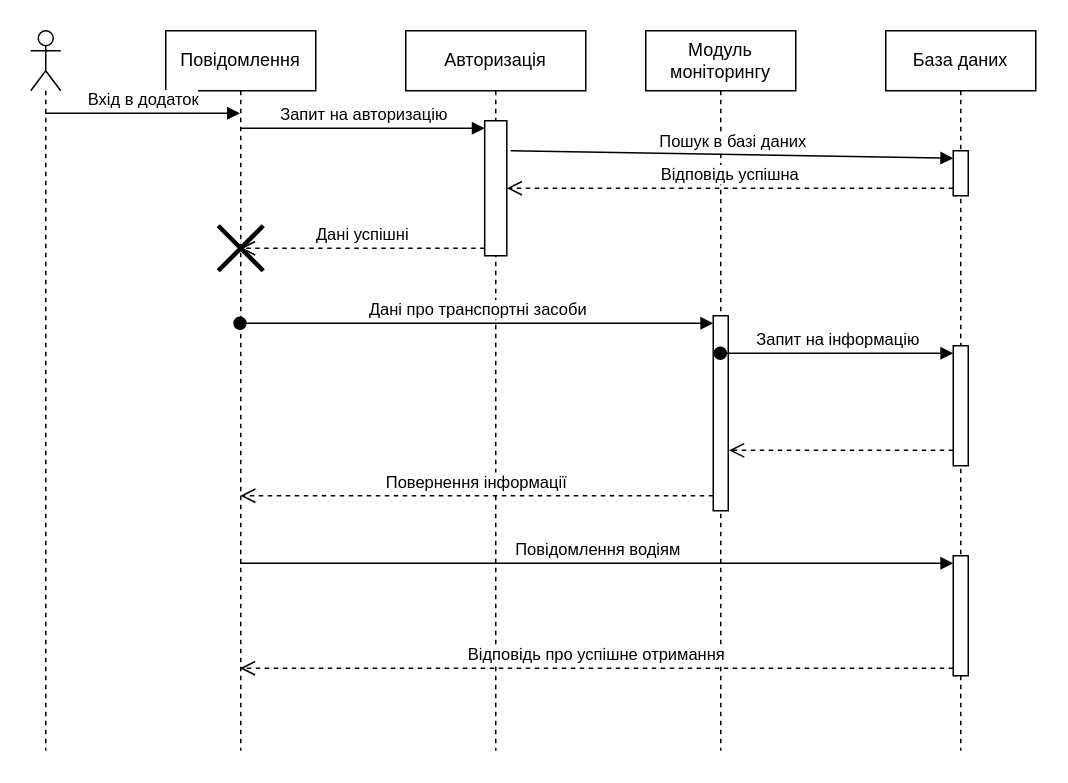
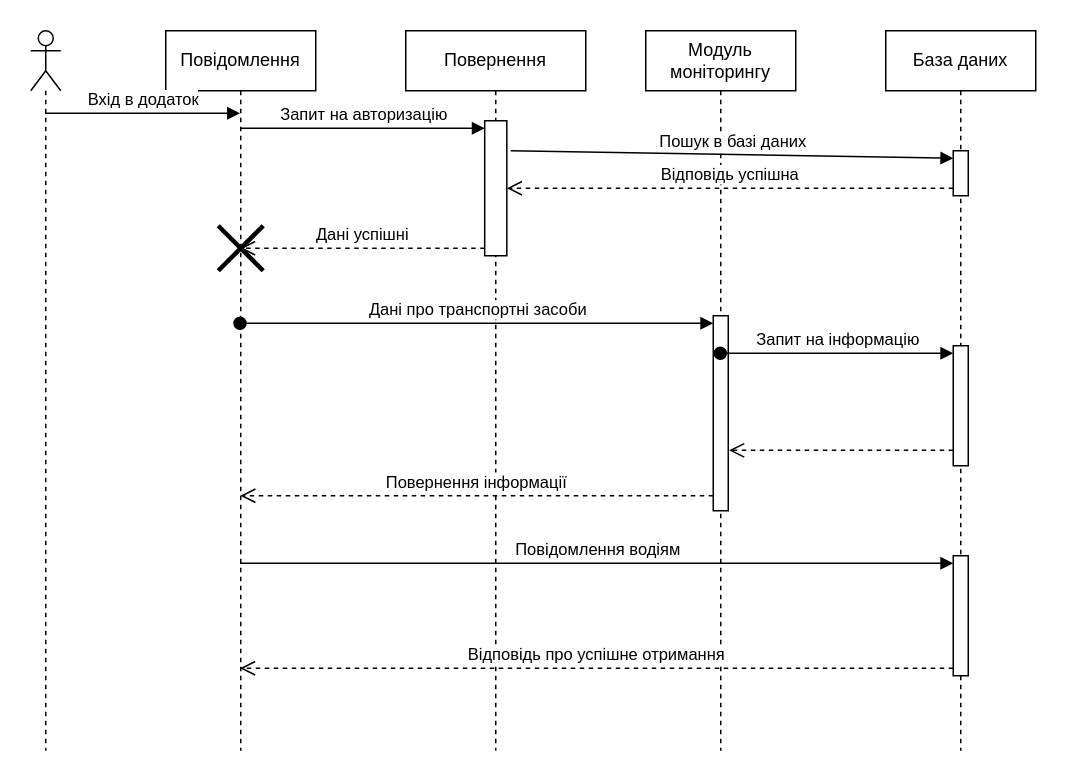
  <mxCell id="0" />
  <mxCell id="1" parent="0" />
  <mxCell id="2" value="" style="shape=umlLifeline;perimeter=lifelinePerimeter;whiteSpace=wrap;html=1;container=1;dropTarget=0;collapsible=0;recursiveResize=0;outlineConnect=0;portConstraint=eastwest;newEdgeStyle={&quot;curved&quot;:0,&quot;rounded&quot;:0};participant=umlActor;fontSize=15;labelBackgroundColor=default;fontColor=light-dark(#000000,#FFFFFF);" vertex="1" parent="1"><mxGeometry x="20" y="20" width="20" height="480" as="geometry" /></mxCell>
  <mxCell id="3" value="Повідомлення" style="shape=umlLifeline;perimeter=lifelinePerimeter;whiteSpace=wrap;html=1;container=1;dropTarget=0;collapsible=0;recursiveResize=0;outlineConnect=0;portConstraint=eastwest;newEdgeStyle={&quot;curved&quot;:0,&quot;rounded&quot;:0};" vertex="1" parent="1"><mxGeometry x="110" y="20" width="100" height="480" as="geometry" /></mxCell>
  <mxCell id="4" value="" style="shape=umlDestroy;whiteSpace=wrap;html=1;strokeWidth=3;targetShapes=umlLifeline;" vertex="1" parent="3"><mxGeometry x="35" y="130" width="30" height="30" as="geometry" /></mxCell>
- <mxCell id="5" value="Авторизація" style="shape=umlLifeline;perimeter=lifelinePerimeter;whiteSpace=wrap;html=1;container=1;dropTarget=0;collapsible=0;recursiveResize=0;outlineConnect=0;portConstraint=eastwest;newEdgeStyle={&quot;curved&quot;:0,&quot;rounded&quot;:0};" vertex="1" parent="1"><mxGeometry x="270" y="20" width="120" height="480" as="geometry" /></mxCell>
+ <mxCell id="5" value="Повернення" style="shape=umlLifeline;perimeter=lifelinePerimeter;whiteSpace=wrap;html=1;container=1;dropTarget=0;collapsible=0;recursiveResize=0;outlineConnect=0;portConstraint=eastwest;newEdgeStyle={&quot;curved&quot;:0,&quot;rounded&quot;:0};" vertex="1" parent="1"><mxGeometry x="270" y="20" width="120" height="480" as="geometry" /></mxCell>
  <mxCell id="6" value="" style="html=1;points=[[0,0,0,0,5],[0,1,0,0,-5],[1,0,0,0,5],[1,1,0,0,-5]];perimeter=orthogonalPerimeter;outlineConnect=0;targetShapes=umlLifeline;portConstraint=eastwest;newEdgeStyle={&quot;curved&quot;:0,&quot;rounded&quot;:0};" vertex="1" parent="5"><mxGeometry x="52.63" y="60" width="14.75" height="90" as="geometry" /></mxCell>
  <mxCell id="7" value="Вхід в додаток" style="html=1;verticalAlign=bottom;endArrow=block;curved=0;rounded=0;" edge="1" parent="5" target="3"><mxGeometry relative="1" as="geometry"><mxPoint x="-240.5" y="55" as="sourcePoint" /><mxPoint x="-139.5" y="55" as="targetPoint" /></mxGeometry></mxCell>
  <mxCell id="8" value="Модуль моніторингу" style="shape=umlLifeline;perimeter=lifelinePerimeter;whiteSpace=wrap;html=1;container=1;dropTarget=0;collapsible=0;recursiveResize=0;outlineConnect=0;portConstraint=eastwest;newEdgeStyle={&quot;curved&quot;:0,&quot;rounded&quot;:0};" vertex="1" parent="1"><mxGeometry x="430" y="20" width="100" height="480" as="geometry" /></mxCell>
  <mxCell id="9" value="" style="html=1;points=[[0,0,0,0,5],[0,1,0,0,-5],[1,0,0,0,5],[1,1,0,0,-5]];perimeter=orthogonalPerimeter;outlineConnect=0;targetShapes=umlLifeline;portConstraint=eastwest;newEdgeStyle={&quot;curved&quot;:0,&quot;rounded&quot;:0};" vertex="1" parent="8"><mxGeometry x="45" y="190" width="10" height="130" as="geometry" /></mxCell>
  <mxCell id="10" value="База даних" style="shape=umlLifeline;perimeter=lifelinePerimeter;whiteSpace=wrap;html=1;container=1;dropTarget=0;collapsible=0;recursiveResize=0;outlineConnect=0;portConstraint=eastwest;newEdgeStyle={&quot;curved&quot;:0,&quot;rounded&quot;:0};" vertex="1" parent="1"><mxGeometry x="590" y="20" width="100" height="480" as="geometry" /></mxCell>
  <mxCell id="11" value="" style="html=1;points=[[0,0,0,0,5],[0,1,0,0,-5],[1,0,0,0,5],[1,1,0,0,-5]];perimeter=orthogonalPerimeter;outlineConnect=0;targetShapes=umlLifeline;portConstraint=eastwest;newEdgeStyle={&quot;curved&quot;:0,&quot;rounded&quot;:0};" vertex="1" parent="10"><mxGeometry x="45" y="80" width="10" height="30" as="geometry" /></mxCell>
  <mxCell id="12" value="" style="html=1;points=[[0,0,0,0,5],[0,1,0,0,-5],[1,0,0,0,5],[1,1,0,0,-5]];perimeter=orthogonalPerimeter;outlineConnect=0;targetShapes=umlLifeline;portConstraint=eastwest;newEdgeStyle={&quot;curved&quot;:0,&quot;rounded&quot;:0};" vertex="1" parent="10"><mxGeometry x="45" y="210" width="10" height="80" as="geometry" /></mxCell>
  <mxCell id="13" value="Запит на інформацію" style="html=1;verticalAlign=bottom;startArrow=oval;endArrow=block;startSize=8;curved=0;rounded=0;entryX=0;entryY=0;entryDx=0;entryDy=5;" edge="1" parent="10" target="12"><mxGeometry relative="1" as="geometry"><mxPoint x="-110.3" y="215" as="sourcePoint" /></mxGeometry></mxCell>
  <mxCell id="14" value="" style="html=1;points=[[0,0,0,0,5],[0,1,0,0,-5],[1,0,0,0,5],[1,1,0,0,-5]];perimeter=orthogonalPerimeter;outlineConnect=0;targetShapes=umlLifeline;portConstraint=eastwest;newEdgeStyle={&quot;curved&quot;:0,&quot;rounded&quot;:0};" vertex="1" parent="10"><mxGeometry x="45" y="350" width="10" height="80" as="geometry" /></mxCell>
  <mxCell id="15" value="Запит на авторизацію" style="html=1;verticalAlign=bottom;endArrow=block;curved=0;rounded=0;entryX=0;entryY=0;entryDx=0;entryDy=5;" edge="1" parent="1" source="3" target="6"><mxGeometry relative="1" as="geometry"><mxPoint x="139.5" y="75" as="sourcePoint" /></mxGeometry></mxCell>
  <mxCell id="16" value="Дані успішні" style="html=1;verticalAlign=bottom;endArrow=open;dashed=1;endSize=8;curved=0;rounded=0;exitX=0;exitY=1;exitDx=0;exitDy=-5;" edge="1" parent="1" source="6" target="3"><mxGeometry relative="1" as="geometry"><mxPoint x="160" y="145" as="targetPoint" /></mxGeometry></mxCell>
  <mxCell id="17" value="Пошук в базі даних" style="html=1;verticalAlign=bottom;endArrow=block;curved=0;rounded=0;entryX=0;entryY=0;entryDx=0;entryDy=5;" edge="1" parent="1" target="11"><mxGeometry relative="1" as="geometry"><mxPoint x="340" y="100" as="sourcePoint" /></mxGeometry></mxCell>
  <mxCell id="18" value="Відповідь успішна" style="html=1;verticalAlign=bottom;endArrow=open;dashed=1;endSize=8;curved=0;rounded=0;exitX=0;exitY=1;exitDx=0;exitDy=-5;exitPerimeter=0;" edge="1" parent="1" source="11" target="6"><mxGeometry relative="1" as="geometry"><mxPoint x="565" y="155" as="targetPoint" /></mxGeometry></mxCell>
  <mxCell id="19" value="Дані про транспортні засоби" style="html=1;verticalAlign=bottom;startArrow=oval;endArrow=block;startSize=8;curved=0;rounded=0;entryX=0;entryY=0;entryDx=0;entryDy=5;" edge="1" parent="1" source="3" target="9"><mxGeometry relative="1" as="geometry"><mxPoint x="410" y="195" as="sourcePoint" /></mxGeometry></mxCell>
  <mxCell id="20" value="" style="html=1;verticalAlign=bottom;endArrow=open;dashed=1;endSize=8;curved=0;rounded=0;entryX=1.056;entryY=0.69;entryDx=0;entryDy=0;entryPerimeter=0;" edge="1" parent="1" source="12" target="9"><mxGeometry relative="1" as="geometry"><mxPoint x="635" y="300" as="sourcePoint" /><mxPoint x="485" y="300" as="targetPoint" /></mxGeometry></mxCell>
  <mxCell id="21" value="Повернення інформації" style="html=1;verticalAlign=bottom;endArrow=open;dashed=1;endSize=8;curved=0;rounded=0;" edge="1" parent="1"><mxGeometry relative="1" as="geometry"><mxPoint x="475" y="330" as="sourcePoint" /><mxPoint x="159.7" y="330" as="targetPoint" /></mxGeometry></mxCell>
  <mxCell id="22" value="Повідомлення водіям" style="html=1;verticalAlign=bottom;endArrow=block;curved=0;rounded=0;entryX=0;entryY=0;entryDx=0;entryDy=5;" edge="1" parent="1" source="3" target="14"><mxGeometry relative="1" as="geometry"><mxPoint x="725" y="375" as="sourcePoint" /></mxGeometry></mxCell>
  <mxCell id="23" value="Відповідь про успішне отримання" style="html=1;verticalAlign=bottom;endArrow=open;dashed=1;endSize=8;curved=0;rounded=0;exitX=0;exitY=1;exitDx=0;exitDy=-5;" edge="1" parent="1" source="14" target="3"><mxGeometry relative="1" as="geometry"><mxPoint x="725" y="445" as="targetPoint" /></mxGeometry></mxCell>
